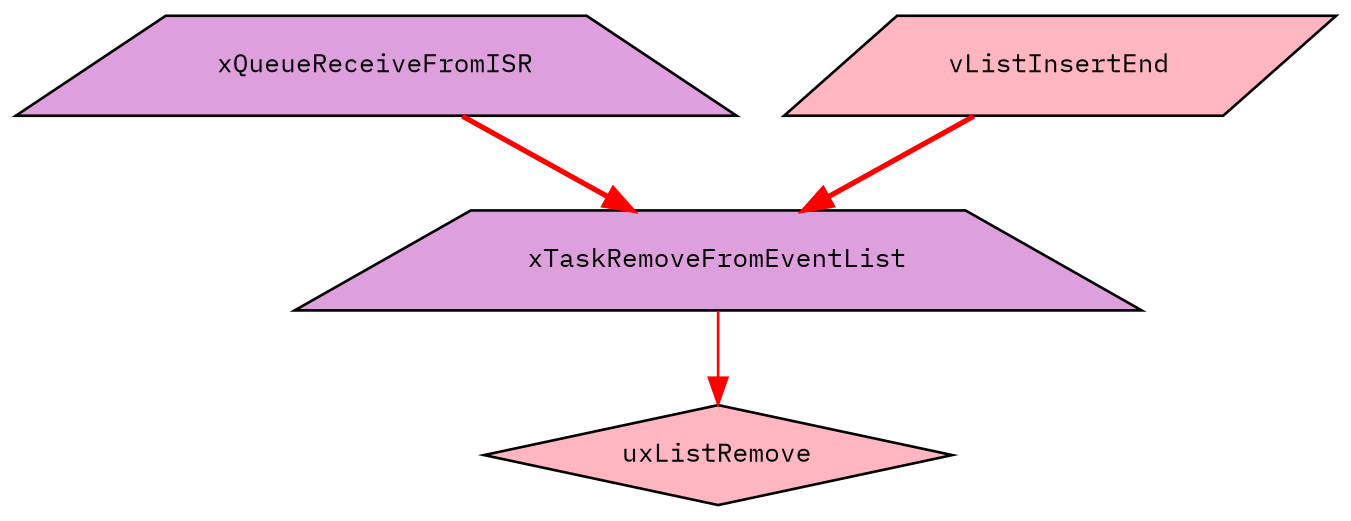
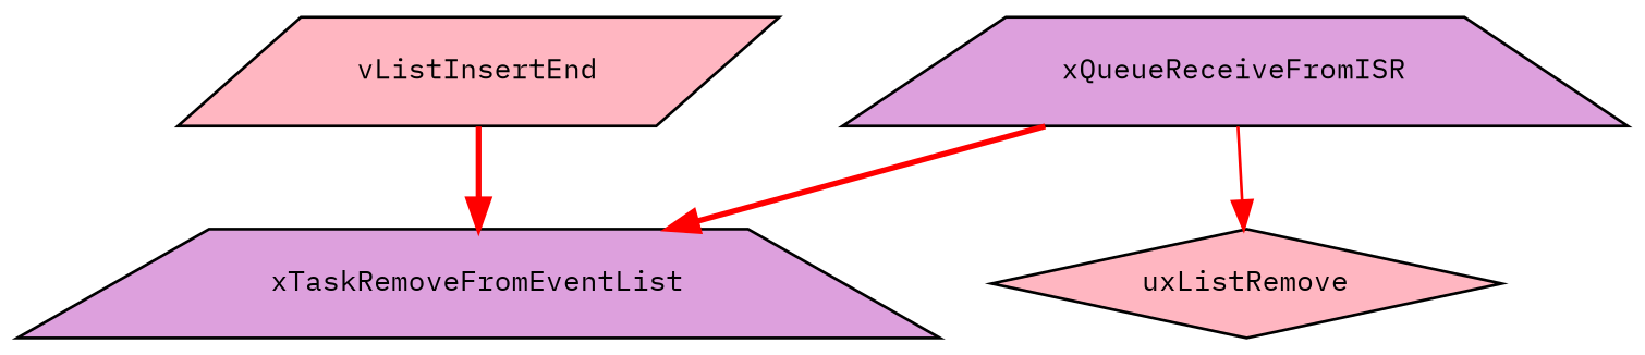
  digraph {
    fontname="IBM Plex Mono"
    rankdir=TB
    node [color=black fillcolor=plum fontname="IBM Plex Mono" fontsize=10 shape=trapezium style=filled]
    edge [arrowhead=normal color=red fontname="IBM Plex Mono" fontsize=10 labelfontname=Helvetica labelfontsize=10 style=bold]
    n1 [fontcolor=black height=0.2 label=xQueueReceiveFromISR width=0.4]
    n2 [height=0.2 label=xTaskRemoveFromEventList width=0.4]
    n3 [fillcolor=lightpink height=0.2 label=uxListRemove shape=diamond width=0.4]
    n4 [fillcolor=lightpink height=0.2 label=vListInsertEnd shape=parallelogram width=0.4]
    n1 -> n2
-   n2 -> n3 [style=solid]
+   n1 -> n3 [style=solid]
    n4 -> n2
  }
